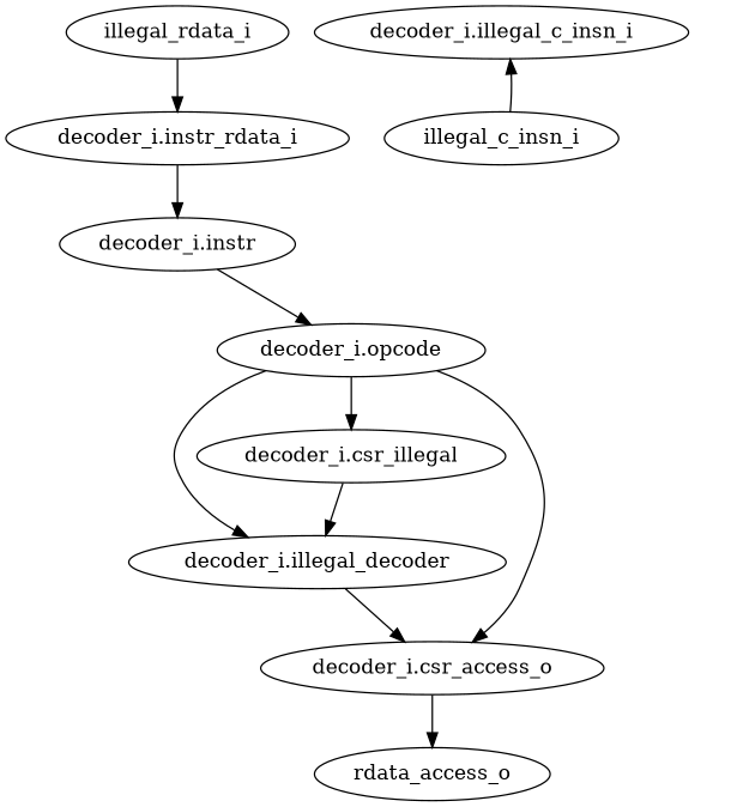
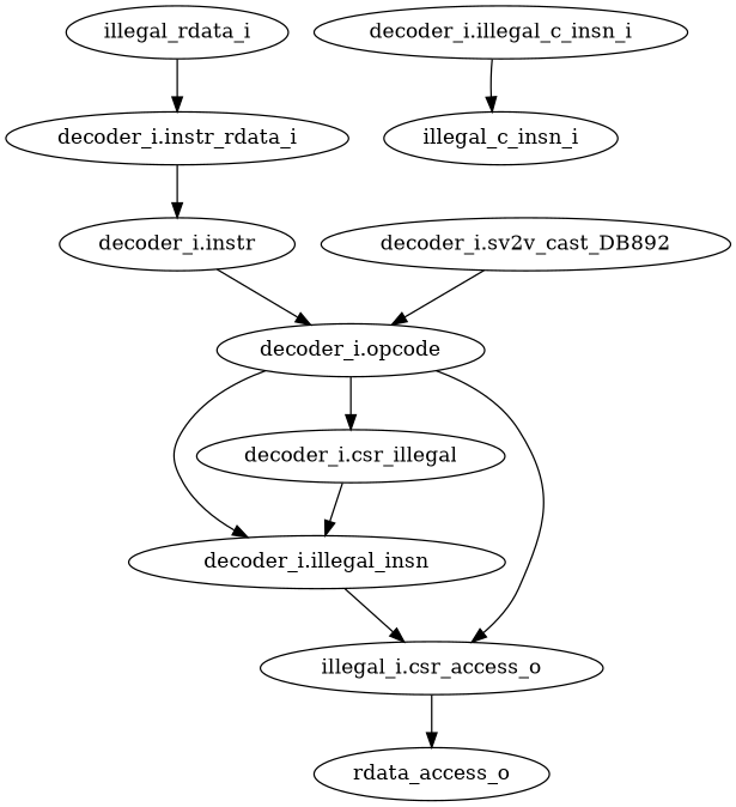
  strict digraph {
    node [complexity=9 rank=0.0]
    n1 [importance=0.0166411106373 label=illegal_rdata_i rank=0.00184901229303]
    "decoder_i.instr_rdata_i" [importance=0.0151451479469 rank=0.00168279421632]
    "decoder_i.instr" [complexity=7 importance=0.0132751861654 rank=0.00189645516649]
    "decoder_i.opcode" [complexity=4 importance=0.0108442555953 rank=0.00271106389883]
    "decoder_i.illegal_c_insn_i" [complexity=2 importance=0.00933349489524 rank=0.00466674744762]
-   "decoder_i.illegal_insn" [complexity=1 importance=0.00708953402278 rank=0.00708953402278 label="decoder_i.illegal_decoder"]
-   "decoder_i.csr_access_o" [complexity=0 importance=0.00343098356044]
+   "decoder_i.illegal_insn" [complexity=1 importance=0.00708953402278 rank=0.00708953402278]
+   "decoder_i.csr_access_o" [complexity=0 importance=0.00343098356044 label="illegal_i.csr_access_o"]
    n8 [complexity=0 importance=0.00171097393887 label=rdata_access_o]
    illegal_c_insn_i [complexity=2 importance=0.0108294575857 rank=0.00541472879284]
    "decoder_i.csr_illegal" [complexity=3 importance=0.00859632267163 rank=0.00286544089054]
+   "decoder_i.sv2v_cast_DB892" [complexity=7 importance=0.0123402182858 rank=0.00176288832654]
    n1 -> "decoder_i.instr_rdata_i"
    "decoder_i.instr_rdata_i" -> "decoder_i.instr"
    "decoder_i.instr" -> "decoder_i.opcode"
    "decoder_i.opcode" -> "decoder_i.illegal_insn"
    "decoder_i.opcode" -> "decoder_i.csr_access_o"
    "decoder_i.opcode" -> "decoder_i.csr_illegal"
    "decoder_i.illegal_insn" -> "decoder_i.csr_access_o"
    "decoder_i.csr_access_o" -> n8
-   illegal_c_insn_i -> "decoder_i.illegal_c_insn_i"
+   "decoder_i.illegal_c_insn_i" -> illegal_c_insn_i
    "decoder_i.csr_illegal" -> "decoder_i.illegal_insn"
+   "decoder_i.sv2v_cast_DB892" -> "decoder_i.opcode"
  }
